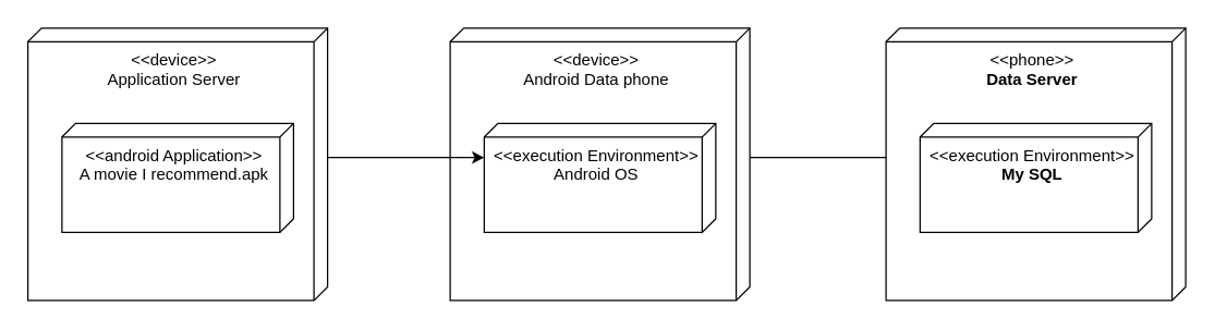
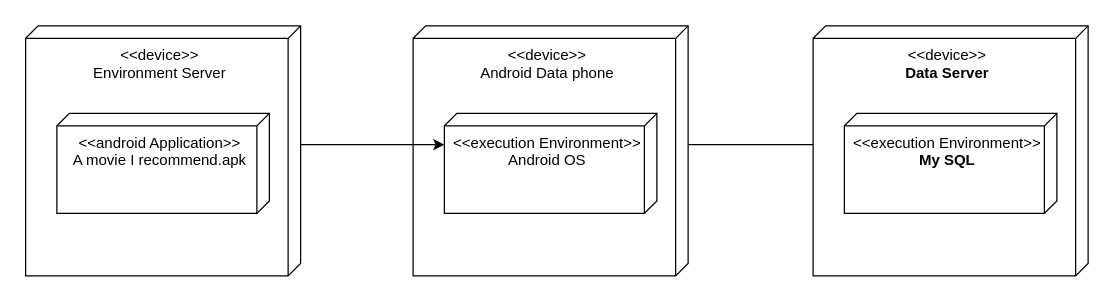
  <mxCell id="0" />
  <mxCell id="1" parent="0" />
  <mxCell id="2" value="" style="edgeStyle=orthogonalEdgeStyle;rounded=0;orthogonalLoop=1;jettySize=auto;html=1;" edge="1" parent="1" source="3" target="6"><mxGeometry relative="1" as="geometry"><Array as="points"><mxPoint x="620" y="115" /><mxPoint x="620" y="115" /></Array></mxGeometry></mxCell>
  <mxCell id="3" value="&lt;div style=&quot;&quot;&gt;&lt;span style=&quot;background-color: initial;&quot;&gt;&amp;lt;&amp;lt;device&amp;gt;&amp;gt;&lt;/span&gt;&lt;/div&gt;&lt;div style=&quot;&quot;&gt;Android Data phone&lt;/div&gt;" style="verticalAlign=top;align=center;shape=cube;size=10;direction=south;fontStyle=0;html=1;boundedLbl=1;spacingLeft=5;whiteSpace=wrap;" vertex="1" parent="1"><mxGeometry x="330" y="20" width="220" height="200" as="geometry" /></mxCell>
  <mxCell id="4" value="&amp;lt;&amp;lt;execution Environment&amp;gt;&amp;gt;&lt;br&gt;Android OS" style="verticalAlign=top;align=center;shape=cube;size=10;direction=south;html=1;boundedLbl=1;spacingLeft=5;whiteSpace=wrap;" vertex="1" parent="3"><mxGeometry width="170" height="80" relative="1" as="geometry"><mxPoint x="25" y="70" as="offset" /></mxGeometry></mxCell>
- <mxCell id="5" value="&lt;div style=&quot;&quot;&gt;&lt;span style=&quot;background-color: initial;&quot;&gt;&amp;lt;&amp;lt;phone&amp;gt;&amp;gt;&lt;/span&gt;&lt;/div&gt;&lt;div style=&quot;&quot;&gt;&lt;b&gt;Data Server&lt;/b&gt;&lt;/div&gt;" style="verticalAlign=top;align=center;shape=cube;size=10;direction=south;fontStyle=0;html=1;boundedLbl=1;spacingLeft=5;whiteSpace=wrap;" vertex="1" parent="1"><mxGeometry x="650" y="20" width="220" height="200" as="geometry" /></mxCell>
+ <mxCell id="5" value="&lt;div style=&quot;&quot;&gt;&lt;span style=&quot;background-color: initial;&quot;&gt;&amp;lt;&amp;lt;device&amp;gt;&amp;gt;&lt;/span&gt;&lt;/div&gt;&lt;div style=&quot;&quot;&gt;&lt;b&gt;Data Server&lt;/b&gt;&lt;/div&gt;" style="verticalAlign=top;align=center;shape=cube;size=10;direction=south;fontStyle=0;html=1;boundedLbl=1;spacingLeft=5;whiteSpace=wrap;" vertex="1" parent="1"><mxGeometry x="650" y="20" width="220" height="200" as="geometry" /></mxCell>
  <mxCell id="6" value="&amp;lt;&amp;lt;execution Environment&amp;gt;&amp;gt;&lt;br&gt;&lt;b&gt;My SQL&lt;/b&gt;" style="verticalAlign=top;align=center;shape=cube;size=10;direction=south;html=1;boundedLbl=1;spacingLeft=5;whiteSpace=wrap;" vertex="1" parent="5"><mxGeometry width="170" height="80" relative="1" as="geometry"><mxPoint x="25" y="70" as="offset" /></mxGeometry></mxCell>
  <mxCell id="7" value="" style="edgeStyle=orthogonalEdgeStyle;rounded=0;orthogonalLoop=1;jettySize=auto;html=1;" edge="1" parent="1" source="8" target="4"><mxGeometry relative="1" as="geometry"><Array as="points"><mxPoint x="320" y="115" /><mxPoint x="320" y="115" /></Array></mxGeometry></mxCell>
- <mxCell id="8" value="&lt;div style=&quot;&quot;&gt;&lt;span style=&quot;background-color: initial;&quot;&gt;&amp;lt;&amp;lt;device&amp;gt;&amp;gt;&lt;/span&gt;&lt;/div&gt;&lt;div style=&quot;&quot;&gt;&lt;span style=&quot;background-color: initial;&quot;&gt;Application&amp;nbsp;&lt;/span&gt;&lt;span style=&quot;background-color: initial;&quot;&gt;Server&lt;/span&gt;&lt;/div&gt;&lt;div style=&quot;&quot;&gt;&lt;br&gt;&lt;/div&gt;" style="verticalAlign=top;align=center;shape=cube;size=10;direction=south;fontStyle=0;html=1;boundedLbl=1;spacingLeft=5;whiteSpace=wrap;" vertex="1" parent="1"><mxGeometry x="20" y="20" width="220" height="200" as="geometry" /></mxCell>
+ <mxCell id="8" value="&lt;div style=&quot;&quot;&gt;&lt;span style=&quot;background-color: initial;&quot;&gt;&amp;lt;&amp;lt;device&amp;gt;&amp;gt;&lt;/span&gt;&lt;/div&gt;&lt;div style=&quot;&quot;&gt;&lt;span style=&quot;background-color: initial;&quot;&gt;Environment&amp;nbsp;&lt;/span&gt;&lt;span style=&quot;background-color: initial;&quot;&gt;Server&lt;/span&gt;&lt;/div&gt;&lt;div style=&quot;&quot;&gt;&lt;br&gt;&lt;/div&gt;" style="verticalAlign=top;align=center;shape=cube;size=10;direction=south;fontStyle=0;html=1;boundedLbl=1;spacingLeft=5;whiteSpace=wrap;" vertex="1" parent="1"><mxGeometry x="20" y="20" width="220" height="200" as="geometry" /></mxCell>
  <mxCell id="9" value="&amp;lt;&amp;lt;android Application&amp;gt;&amp;gt;&lt;br&gt;A movie I recommend.apk" style="verticalAlign=top;align=center;shape=cube;size=10;direction=south;html=1;boundedLbl=1;spacingLeft=5;whiteSpace=wrap;" vertex="1" parent="8"><mxGeometry width="170" height="80" relative="1" as="geometry"><mxPoint x="25" y="70" as="offset" /></mxGeometry></mxCell>
